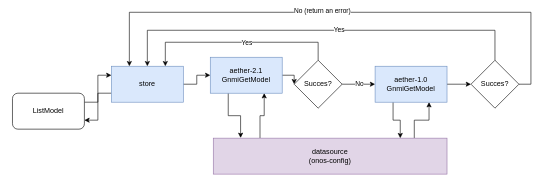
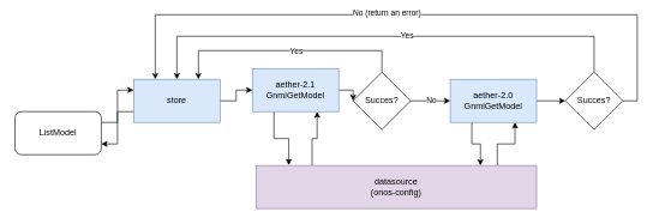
  <mxCell id="0" />
  <mxCell id="1" parent="0" />
  <mxCell id="2" style="edgeStyle=orthogonalEdgeStyle;rounded=0;orthogonalLoop=1;jettySize=auto;html=1;exitX=1;exitY=0.5;exitDx=0;exitDy=0;entryX=0;entryY=0.5;entryDx=0;entryDy=0;" edge="1" parent="1" source="4" target="12"><mxGeometry relative="1" as="geometry" /></mxCell>
  <mxCell id="3" style="edgeStyle=orthogonalEdgeStyle;rounded=0;orthogonalLoop=1;jettySize=auto;html=1;exitX=0;exitY=0.75;exitDx=0;exitDy=0;entryX=1;entryY=0.75;entryDx=0;entryDy=0;" edge="1" parent="1" source="4" target="9"><mxGeometry relative="1" as="geometry" /></mxCell>
  <mxCell id="4" value="store" style="rounded=0;whiteSpace=wrap;html=1;fillColor=#dae8fc;strokeColor=#6c8ebf;" vertex="1" parent="1"><mxGeometry x="185" y="110" width="120" height="60" as="geometry" /></mxCell>
  <mxCell id="5" style="edgeStyle=orthogonalEdgeStyle;rounded=0;orthogonalLoop=1;jettySize=auto;html=1;exitX=0.2;exitY=0;exitDx=0;exitDy=0;exitPerimeter=0;entryX=0.75;entryY=1;entryDx=0;entryDy=0;" edge="1" parent="1" source="7" target="12"><mxGeometry relative="1" as="geometry" /></mxCell>
  <mxCell id="6" style="edgeStyle=orthogonalEdgeStyle;rounded=0;orthogonalLoop=1;jettySize=auto;html=1;exitX=0.86;exitY=0;exitDx=0;exitDy=0;exitPerimeter=0;entryX=0.75;entryY=1;entryDx=0;entryDy=0;" edge="1" parent="1" source="7" target="20"><mxGeometry relative="1" as="geometry" /></mxCell>
  <mxCell id="7" value="datasource&lt;br&gt;(onos-config)" style="rounded=0;whiteSpace=wrap;html=1;fillColor=#e1d5e7;strokeColor=#9673a6;points=[[0,0,0,0,0],[0,0.25,0,0,0],[0,0.5,0,0,0],[0,0.75,0,0,0],[0,1,0,0,0],[0.14,0,0,0,0],[0.2,0,0,0,0],[0.25,0,0,0,0],[0.25,1,0,0,0],[0.29,0,0,0,0],[0.33,0,0,0,0],[0.4,0,0,0,0],[0.43,0,0,0,0],[0.5,0,0,0,0],[0.5,1,0,0,0],[0.57,0,0,0,0],[0.6,0,0,0,0],[0.67,0,0,0,0],[0.71,0,0,0,0],[0.75,0,0,0,0],[0.75,1,0,0,0],[0.8,0,0,0,0],[0.86,0,0,0,0],[1,0,0,0,0],[1,0.25,0,0,0],[1,0.5,0,0,0],[1,0.75,0,0,0],[1,1,0,0,0]];" vertex="1" parent="1"><mxGeometry x="355" y="230" width="390" height="60" as="geometry" /></mxCell>
  <mxCell id="8" style="edgeStyle=orthogonalEdgeStyle;rounded=0;orthogonalLoop=1;jettySize=auto;html=1;exitX=1;exitY=0.25;exitDx=0;exitDy=0;entryX=0;entryY=0.25;entryDx=0;entryDy=0;" edge="1" parent="1" source="9" target="4"><mxGeometry relative="1" as="geometry" /></mxCell>
  <mxCell id="9" value="ListModel" style="rounded=1;whiteSpace=wrap;html=1;" vertex="1" parent="1"><mxGeometry x="20" y="155" width="120" height="60" as="geometry" /></mxCell>
  <mxCell id="10" style="edgeStyle=orthogonalEdgeStyle;rounded=0;orthogonalLoop=1;jettySize=auto;html=1;exitX=0.25;exitY=1;exitDx=0;exitDy=0;entryX=0.117;entryY=-0.008;entryDx=0;entryDy=0;entryPerimeter=0;" edge="1" parent="1" source="12" target="7"><mxGeometry relative="1" as="geometry" /></mxCell>
  <mxCell id="11" style="edgeStyle=orthogonalEdgeStyle;rounded=0;orthogonalLoop=1;jettySize=auto;html=1;exitX=1;exitY=0.5;exitDx=0;exitDy=0;entryX=0;entryY=0.5;entryDx=0;entryDy=0;" edge="1" parent="1" source="12" target="17"><mxGeometry relative="1" as="geometry" /></mxCell>
  <mxCell id="12" value="aether-2.1&lt;br&gt;GnmiGetModel" style="rounded=0;whiteSpace=wrap;html=1;fillColor=#dae8fc;strokeColor=#6c8ebf;" vertex="1" parent="1"><mxGeometry x="350" y="95" width="120" height="60" as="geometry" /></mxCell>
  <mxCell id="13" style="edgeStyle=orthogonalEdgeStyle;rounded=0;orthogonalLoop=1;jettySize=auto;html=1;exitX=0.5;exitY=0;exitDx=0;exitDy=0;entryX=0.75;entryY=0;entryDx=0;entryDy=0;" edge="1" parent="1" source="17" target="4"><mxGeometry relative="1" as="geometry"><Array as="points"><mxPoint x="530" y="70" /><mxPoint x="275" y="70" /></Array></mxGeometry></mxCell>
  <mxCell id="14" value="Yes" style="edgeLabel;html=1;align=center;verticalAlign=middle;resizable=0;points=[];" vertex="1" connectable="0" parent="13"><mxGeometry x="-0.208" y="2" relative="1" as="geometry"><mxPoint x="-21" y="-2" as="offset" /></mxGeometry></mxCell>
  <mxCell id="15" style="edgeStyle=orthogonalEdgeStyle;rounded=0;orthogonalLoop=1;jettySize=auto;html=1;exitX=1;exitY=0.5;exitDx=0;exitDy=0;entryX=0;entryY=0.5;entryDx=0;entryDy=0;" edge="1" parent="1" source="17" target="20"><mxGeometry relative="1" as="geometry"><Array as="points"><mxPoint x="615" y="140" /><mxPoint x="615" y="140" /></Array></mxGeometry></mxCell>
  <mxCell id="16" value="No" style="edgeLabel;html=1;align=center;verticalAlign=middle;resizable=0;points=[];" vertex="1" connectable="0" parent="15"><mxGeometry x="0.513" y="2" relative="1" as="geometry"><mxPoint x="-14" as="offset" /></mxGeometry></mxCell>
  <mxCell id="17" value="Succes?" style="rhombus;whiteSpace=wrap;html=1;" vertex="1" parent="1"><mxGeometry x="490" y="100" width="80" height="80" as="geometry" /></mxCell>
  <mxCell id="18" style="edgeStyle=orthogonalEdgeStyle;rounded=0;orthogonalLoop=1;jettySize=auto;html=1;exitX=0.25;exitY=1;exitDx=0;exitDy=0;entryX=0.8;entryY=0;entryDx=0;entryDy=0;entryPerimeter=0;" edge="1" parent="1" source="20" target="7"><mxGeometry relative="1" as="geometry" /></mxCell>
  <mxCell id="19" style="edgeStyle=orthogonalEdgeStyle;rounded=0;orthogonalLoop=1;jettySize=auto;html=1;exitX=1;exitY=0.5;exitDx=0;exitDy=0;entryX=0;entryY=0.5;entryDx=0;entryDy=0;" edge="1" parent="1" source="20" target="25"><mxGeometry relative="1" as="geometry" /></mxCell>
- <mxCell id="20" value="aether-1.0&lt;br&gt;GnmiGetModel" style="rounded=0;whiteSpace=wrap;html=1;fillColor=#dae8fc;strokeColor=#6c8ebf;" vertex="1" parent="1"><mxGeometry x="625" y="110" width="120" height="60" as="geometry" /></mxCell>
+ <mxCell id="20" value="aether-2.0&lt;br&gt;GnmiGetModel" style="rounded=0;whiteSpace=wrap;html=1;fillColor=#dae8fc;strokeColor=#6c8ebf;" vertex="1" parent="1"><mxGeometry x="625" y="110" width="120" height="60" as="geometry" /></mxCell>
  <mxCell id="21" style="edgeStyle=orthogonalEdgeStyle;rounded=0;orthogonalLoop=1;jettySize=auto;html=1;exitX=0.5;exitY=0;exitDx=0;exitDy=0;entryX=0.5;entryY=0;entryDx=0;entryDy=0;" edge="1" parent="1" source="25" target="4"><mxGeometry relative="1" as="geometry"><Array as="points"><mxPoint x="825" y="50" /><mxPoint x="245" y="50" /></Array></mxGeometry></mxCell>
  <mxCell id="22" value="Yes" style="edgeLabel;html=1;align=center;verticalAlign=middle;resizable=0;points=[];" vertex="1" connectable="0" parent="21"><mxGeometry x="-0.099" y="-2" relative="1" as="geometry"><mxPoint as="offset" /></mxGeometry></mxCell>
  <mxCell id="23" style="edgeStyle=orthogonalEdgeStyle;rounded=0;orthogonalLoop=1;jettySize=auto;html=1;exitX=1;exitY=0.5;exitDx=0;exitDy=0;entryX=0.25;entryY=0;entryDx=0;entryDy=0;" edge="1" parent="1" source="25" target="4"><mxGeometry relative="1" as="geometry"><Array as="points"><mxPoint x="885" y="140" /><mxPoint x="885" y="20" /><mxPoint x="215" y="20" /></Array></mxGeometry></mxCell>
  <mxCell id="24" value="No (return an error)" style="edgeLabel;html=1;align=center;verticalAlign=middle;resizable=0;points=[];" vertex="1" connectable="0" parent="23"><mxGeometry x="0.087" y="-3" relative="1" as="geometry"><mxPoint as="offset" /></mxGeometry></mxCell>
  <mxCell id="25" value="Succes?" style="rhombus;whiteSpace=wrap;html=1;" vertex="1" parent="1"><mxGeometry x="785" y="100" width="80" height="80" as="geometry" /></mxCell>
